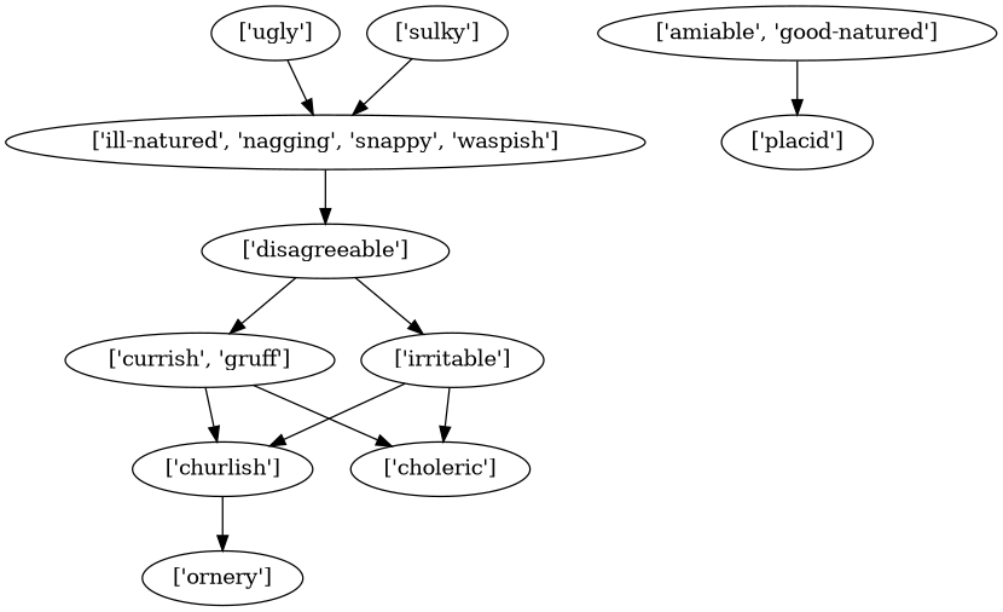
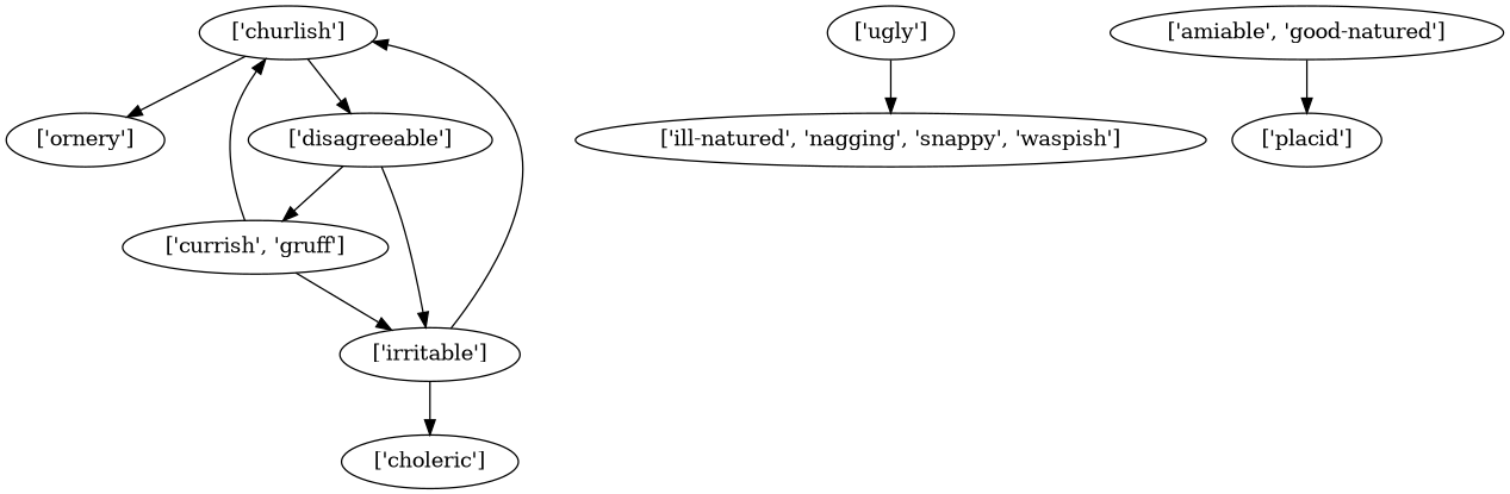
  strict digraph {
    "['churlish']"
    "['ornery']"
    "['currish', 'gruff']"
    "['choleric']"
    "['ill-natured', 'nagging', 'snappy', 'waspish']"
    "['disagreeable']"
    "['irritable']"
    "['ugly']"
    "['amiable', 'good-natured']"
    "['placid']"
-   "['sulky']"
    "['churlish']" -> "['ornery']"
    "['currish', 'gruff']" -> "['churlish']"
-   "['currish', 'gruff']" -> "['choleric']"
-   "['ill-natured', 'nagging', 'snappy', 'waspish']" -> "['disagreeable']"
+   "['currish', 'gruff']" -> "['irritable']"
+   "['churlish']" -> "['disagreeable']"
    "['disagreeable']" -> "['currish', 'gruff']"
    "['disagreeable']" -> "['irritable']"
    "['irritable']" -> "['churlish']"
    "['irritable']" -> "['choleric']"
    "['ugly']" -> "['ill-natured', 'nagging', 'snappy', 'waspish']"
    "['amiable', 'good-natured']" -> "['placid']"
-   "['sulky']" -> "['ill-natured', 'nagging', 'snappy', 'waspish']"
  }
